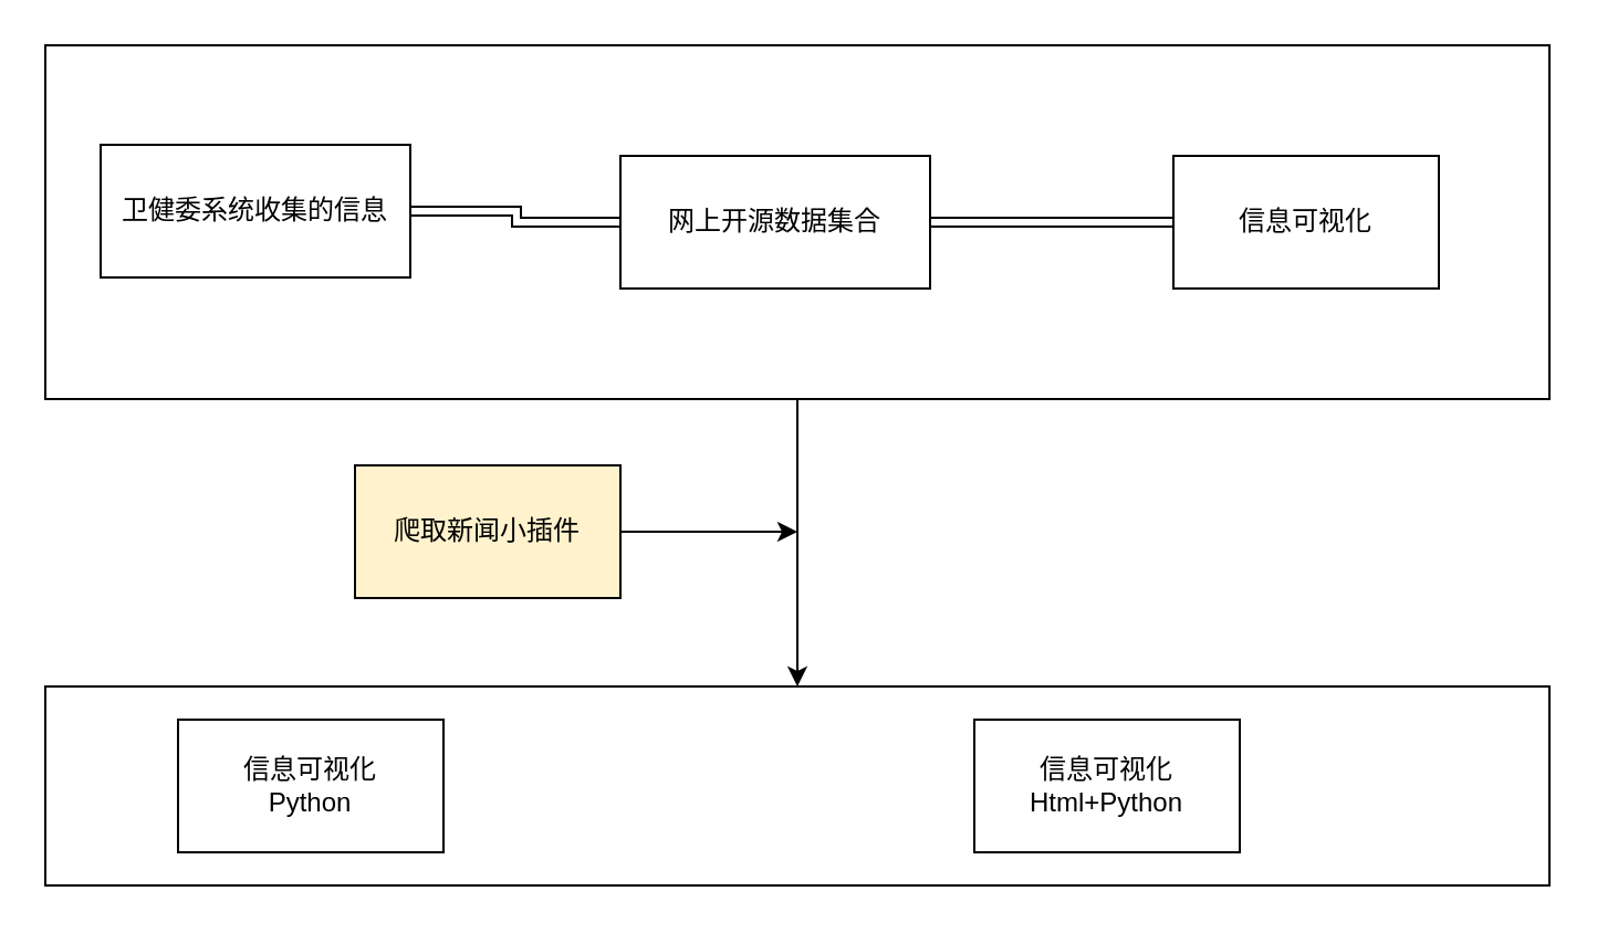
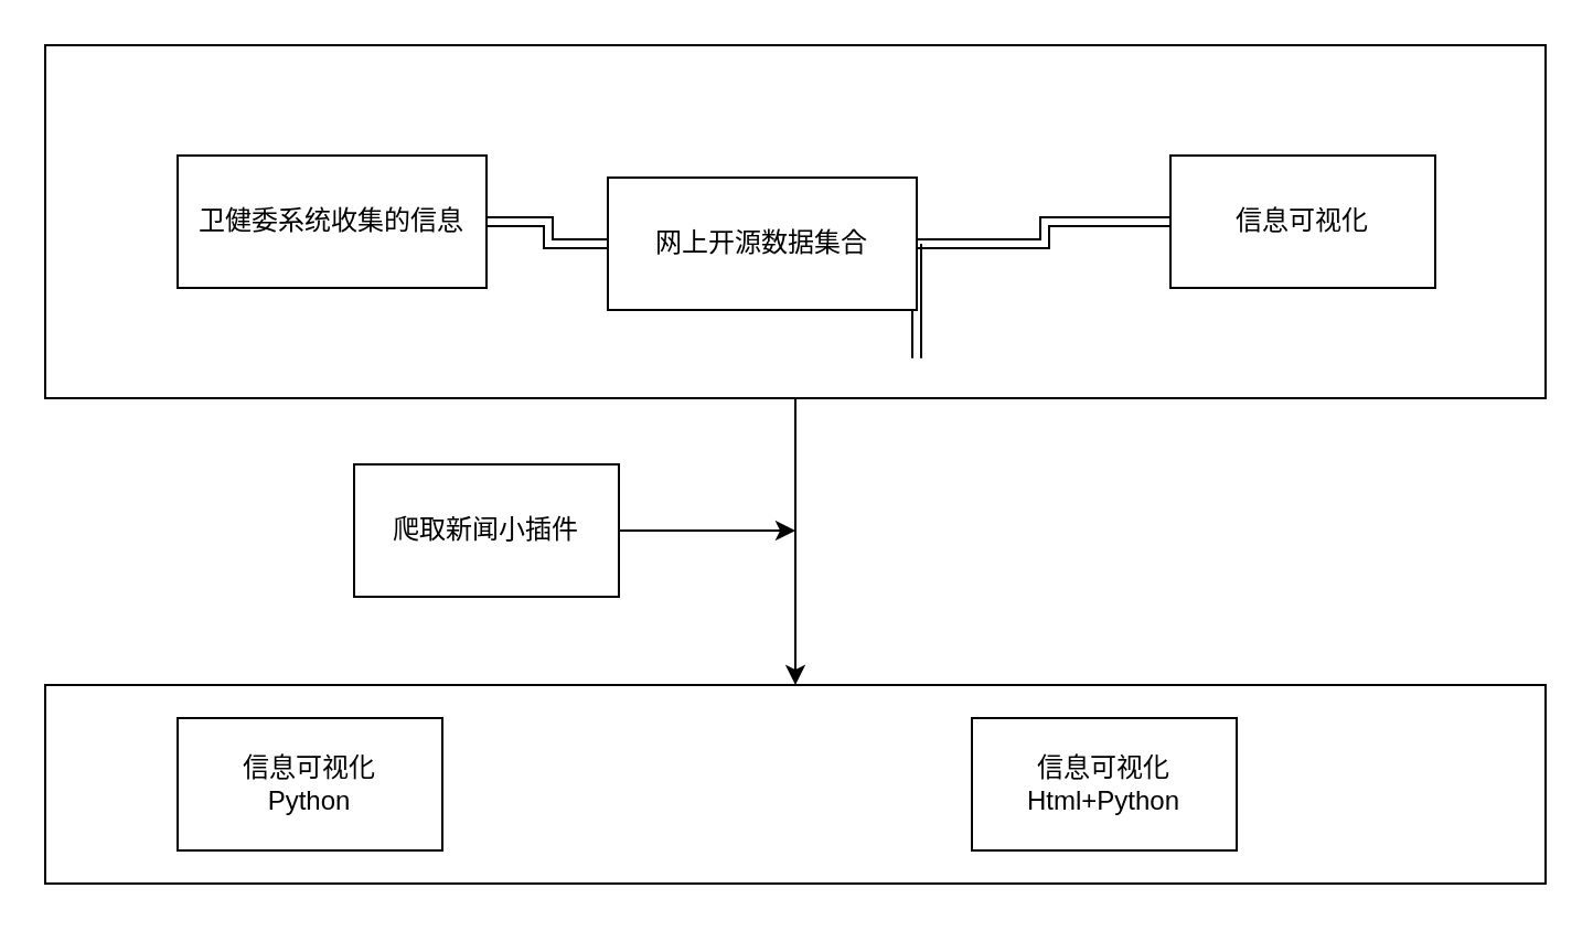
  <mxCell id="0" />
  <mxCell id="1" parent="0" />
  <mxCell id="2" style="edgeStyle=elbowEdgeStyle;rounded=0;orthogonalLoop=1;jettySize=auto;html=1;entryX=0.5;entryY=0;entryDx=0;entryDy=0;startArrow=none;startFill=0;" edge="1" parent="1" source="3" target="10"><mxGeometry relative="1" as="geometry" /></mxCell>
  <mxCell id="3" value="" style="rounded=0;whiteSpace=wrap;html=1;" vertex="1" parent="1"><mxGeometry x="20" y="20" width="680" height="160" as="geometry" /></mxCell>
  <mxCell id="4" style="edgeStyle=elbowEdgeStyle;shape=link;rounded=0;orthogonalLoop=1;jettySize=auto;html=1;exitX=1;exitY=0.5;exitDx=0;exitDy=0;entryX=0;entryY=0.5;entryDx=0;entryDy=0;startArrow=none;startFill=0;" edge="1" parent="1" source="5" target="8"><mxGeometry relative="1" as="geometry" /></mxCell>
- <mxCell id="5" value="卫健委系统收集的信息" style="rounded=0;whiteSpace=wrap;html=1;" vertex="1" parent="1"><mxGeometry x="45" y="65" width="140" height="60" as="geometry" /></mxCell>
+ <mxCell id="5" value="卫健委系统收集的信息" style="rounded=0;whiteSpace=wrap;html=1;" vertex="1" parent="1"><mxGeometry x="80" y="70" width="140" height="60" as="geometry" /></mxCell>
  <mxCell id="6" style="edgeStyle=elbowEdgeStyle;shape=link;rounded=0;orthogonalLoop=1;jettySize=auto;html=1;exitX=1;exitY=0.5;exitDx=0;exitDy=0;startArrow=none;startFill=0;" edge="1" parent="1" source="8" target="3"><mxGeometry relative="1" as="geometry" /></mxCell>
  <mxCell id="7" style="edgeStyle=elbowEdgeStyle;shape=link;rounded=0;orthogonalLoop=1;jettySize=auto;html=1;entryX=0;entryY=0.5;entryDx=0;entryDy=0;startArrow=none;startFill=0;" edge="1" parent="1" source="8" target="9"><mxGeometry relative="1" as="geometry" /></mxCell>
- <mxCell id="8" value="网上开源数据集合" style="rounded=0;whiteSpace=wrap;html=1;" vertex="1" parent="1"><mxGeometry x="280" y="70" width="140" height="60" as="geometry" /></mxCell>
+ <mxCell id="8" value="网上开源数据集合" style="rounded=0;whiteSpace=wrap;html=1;" vertex="1" parent="1"><mxGeometry x="275" y="80" width="140" height="60" as="geometry" /></mxCell>
  <mxCell id="9" value="信息可视化" style="rounded=0;whiteSpace=wrap;html=1;" vertex="1" parent="1"><mxGeometry x="530" y="70" width="120" height="60" as="geometry" /></mxCell>
  <mxCell id="10" value="" style="rounded=0;whiteSpace=wrap;html=1;" vertex="1" parent="1"><mxGeometry x="20" y="310" width="680" height="90" as="geometry" /></mxCell>
  <mxCell id="11" value="信息可视化&lt;br&gt;Python" style="rounded=0;whiteSpace=wrap;html=1;" vertex="1" parent="1"><mxGeometry x="80" y="325" width="120" height="60" as="geometry" /></mxCell>
  <mxCell id="12" style="edgeStyle=elbowEdgeStyle;rounded=0;orthogonalLoop=1;jettySize=auto;html=1;startArrow=none;startFill=0;" edge="1" parent="1" source="13"><mxGeometry relative="1" as="geometry"><mxPoint x="360" y="240" as="targetPoint" /></mxGeometry></mxCell>
- <mxCell id="13" value="爬取新闻小插件" style="rounded=0;whiteSpace=wrap;html=1;fillColor=#fff2cc;" vertex="1" parent="1"><mxGeometry x="160" y="210" width="120" height="60" as="geometry" /></mxCell>
+ <mxCell id="13" value="爬取新闻小插件" style="rounded=0;whiteSpace=wrap;html=1;" vertex="1" parent="1"><mxGeometry x="160" y="210" width="120" height="60" as="geometry" /></mxCell>
  <mxCell id="14" value="信息可视化&lt;br&gt;Html+Python" style="rounded=0;whiteSpace=wrap;html=1;" vertex="1" parent="1"><mxGeometry x="440" y="325" width="120" height="60" as="geometry" /></mxCell>
